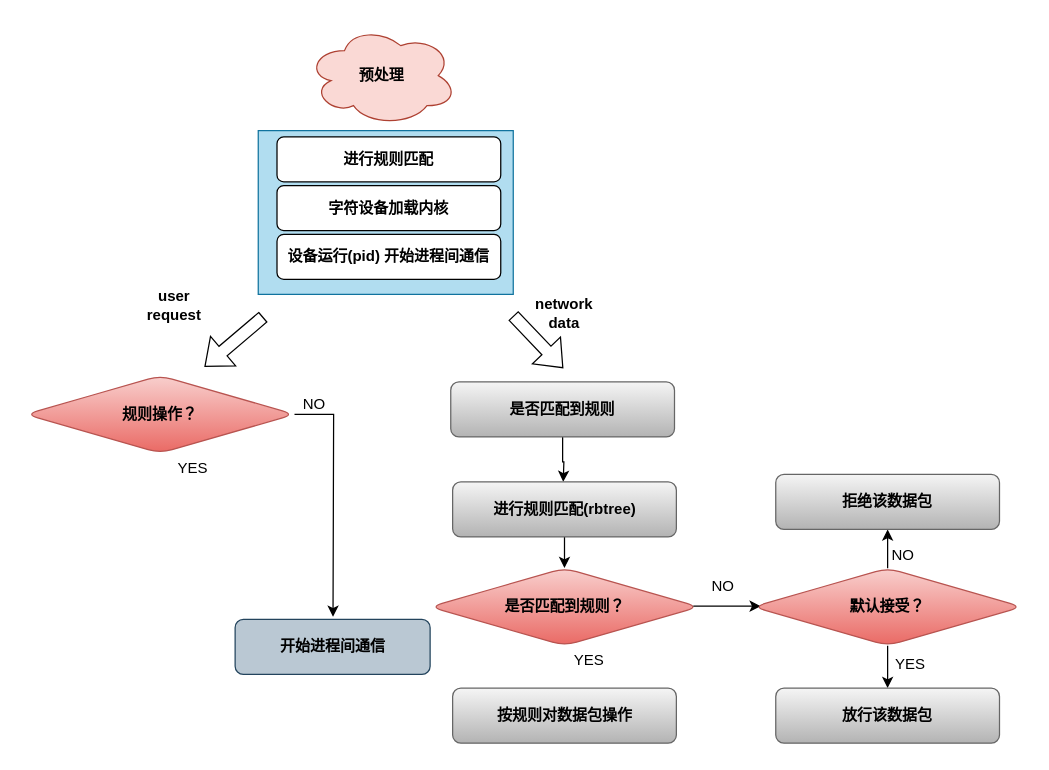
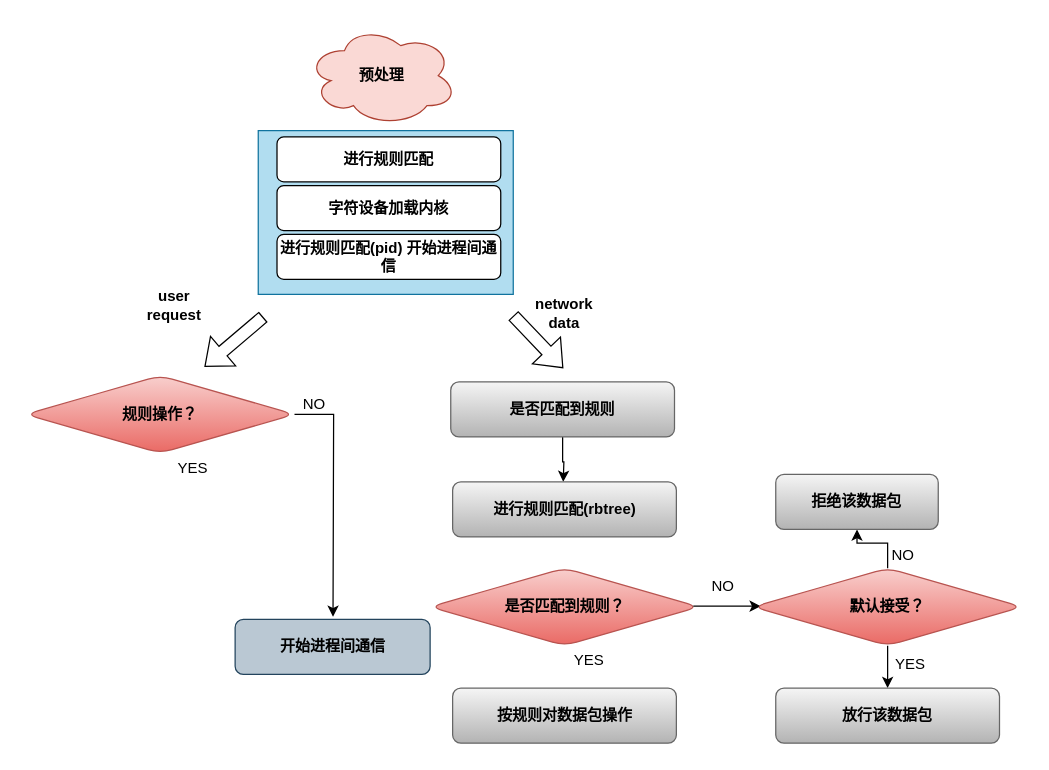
  <mxCell id="0" />
  <mxCell id="1" parent="0" />
  <mxCell id="2" value="" style="rounded=0;whiteSpace=wrap;html=1;fillColor=#b1ddf0;strokeColor=#10739e;fontStyle=1" vertex="1" parent="1"><mxGeometry x="206" y="104" width="204" height="131" as="geometry" /></mxCell>
  <mxCell id="3" value="字符设备加载内核" style="rounded=1;whiteSpace=wrap;html=1;fontStyle=1" vertex="1" parent="1"><mxGeometry x="221" y="148" width="179" height="36" as="geometry" /></mxCell>
  <mxCell id="4" value="预处理" style="ellipse;shape=cloud;whiteSpace=wrap;html=1;fillColor=#fad9d5;strokeColor=#ae4132;fontStyle=1" vertex="1" parent="1"><mxGeometry x="245" y="20" width="120" height="80" as="geometry" /></mxCell>
  <mxCell id="5" value="进行规则匹配" style="rounded=1;whiteSpace=wrap;html=1;fontStyle=1" vertex="1" parent="1"><mxGeometry x="221" y="109" width="179" height="36" as="geometry" /></mxCell>
- <mxCell id="6" value="设备运行(pid) 开始进程间通信" style="rounded=1;whiteSpace=wrap;html=1;fontFamily=Helvetica;fontStyle=1" vertex="1" parent="1"><mxGeometry x="221" y="187" width="179" height="36" as="geometry" /></mxCell>
+ <mxCell id="6" value="进行规则匹配(pid) 开始进程间通信" style="rounded=1;whiteSpace=wrap;html=1;fontFamily=Helvetica;fontStyle=1" vertex="1" parent="1"><mxGeometry x="221" y="187" width="179" height="36" as="geometry" /></mxCell>
  <mxCell id="7" value="" style="shape=flexArrow;endArrow=classic;html=1;rounded=0;" edge="1" parent="1"><mxGeometry width="50" height="50" relative="1" as="geometry"><mxPoint x="210" y="253" as="sourcePoint" /><mxPoint x="163" y="293" as="targetPoint" /></mxGeometry></mxCell>
  <mxCell id="8" value="" style="shape=flexArrow;endArrow=classic;html=1;rounded=0;" edge="1" parent="1"><mxGeometry width="50" height="50" relative="1" as="geometry"><mxPoint x="410" y="252" as="sourcePoint" /><mxPoint x="450" y="294" as="targetPoint" /></mxGeometry></mxCell>
  <mxCell id="9" value="user request" style="text;html=1;strokeColor=none;fillColor=none;align=center;verticalAlign=middle;whiteSpace=wrap;rounded=0;fontStyle=1" vertex="1" parent="1"><mxGeometry x="109" y="229" width="60" height="30" as="geometry" /></mxCell>
  <mxCell id="10" value="network&lt;br&gt;data" style="text;html=1;strokeColor=none;fillColor=none;align=center;verticalAlign=middle;whiteSpace=wrap;rounded=0;fontStyle=1" vertex="1" parent="1"><mxGeometry x="421" y="235" width="60" height="30" as="geometry" /></mxCell>
  <mxCell id="11" value="" style="edgeStyle=orthogonalEdgeStyle;rounded=0;orthogonalLoop=1;jettySize=auto;html=1;" edge="1" parent="1" source="12"><mxGeometry relative="1" as="geometry"><mxPoint x="450" y="385" as="targetPoint" /></mxGeometry></mxCell>
  <mxCell id="12" value="是否匹配到规则" style="rounded=1;whiteSpace=wrap;html=1;fontStyle=1;fillColor=#f5f5f5;gradientColor=#b3b3b3;strokeColor=#666666;" vertex="1" parent="1"><mxGeometry x="360" y="305" width="179" height="44" as="geometry" /></mxCell>
- <mxCell id="13" value="" style="edgeStyle=orthogonalEdgeStyle;rounded=0;orthogonalLoop=1;jettySize=auto;html=1;" edge="1" parent="1" source="14" target="15"><mxGeometry relative="1" as="geometry" /></mxCell>
  <mxCell id="14" value="进行规则匹配(rbtree)" style="rounded=1;whiteSpace=wrap;html=1;fontStyle=1;fillColor=#f5f5f5;gradientColor=#b3b3b3;strokeColor=#666666;" vertex="1" parent="1"><mxGeometry x="361.5" y="385" width="179" height="44" as="geometry" /></mxCell>
  <mxCell id="15" value="是否匹配到规则？" style="rhombus;whiteSpace=wrap;html=1;rounded=1;fontStyle=1;fillColor=#f8cecc;gradientColor=#ea6b66;strokeColor=#b85450;" vertex="1" parent="1"><mxGeometry x="343.5" y="454" width="215" height="62" as="geometry" /></mxCell>
  <mxCell id="16" value="" style="endArrow=classic;html=1;rounded=0;" edge="1" parent="1"><mxGeometry width="50" height="50" relative="1" as="geometry"><mxPoint x="554" y="484.41" as="sourcePoint" /><mxPoint x="608" y="484.41" as="targetPoint" /></mxGeometry></mxCell>
  <mxCell id="17" value="" style="edgeStyle=orthogonalEdgeStyle;rounded=0;orthogonalLoop=1;jettySize=auto;html=1;" edge="1" parent="1" source="19" target="21"><mxGeometry relative="1" as="geometry" /></mxCell>
  <mxCell id="18" value="" style="edgeStyle=orthogonalEdgeStyle;rounded=0;orthogonalLoop=1;jettySize=auto;html=1;" edge="1" parent="1" source="19" target="23"><mxGeometry relative="1" as="geometry" /></mxCell>
  <mxCell id="19" value="默认接受？" style="rhombus;whiteSpace=wrap;html=1;rounded=1;fontStyle=1;fillColor=#f8cecc;gradientColor=#ea6b66;strokeColor=#b85450;" vertex="1" parent="1"><mxGeometry x="602" y="454" width="215" height="62" as="geometry" /></mxCell>
  <mxCell id="20" value="NO" style="text;html=1;strokeColor=none;fillColor=none;align=center;verticalAlign=middle;whiteSpace=wrap;rounded=0;" vertex="1" parent="1"><mxGeometry x="548" y="454" width="60" height="30" as="geometry" /></mxCell>
  <mxCell id="21" value="放行该数据包" style="rounded=1;whiteSpace=wrap;html=1;fontStyle=1;fillColor=#f5f5f5;gradientColor=#b3b3b3;strokeColor=#666666;" vertex="1" parent="1"><mxGeometry x="620" y="550" width="179" height="44" as="geometry" /></mxCell>
  <mxCell id="22" value="YES" style="text;html=1;strokeColor=none;fillColor=none;align=center;verticalAlign=middle;whiteSpace=wrap;rounded=0;" vertex="1" parent="1"><mxGeometry x="698" y="516" width="60" height="30" as="geometry" /></mxCell>
- <mxCell id="23" value="拒绝该数据包" style="rounded=1;whiteSpace=wrap;html=1;fontStyle=1;fillColor=#f5f5f5;gradientColor=#b3b3b3;strokeColor=#666666;" vertex="1" parent="1"><mxGeometry x="620" y="379" width="179" height="44" as="geometry" /></mxCell>
+ <mxCell id="23" value="拒绝该数据包" style="rounded=1;whiteSpace=wrap;html=1;fontStyle=1;fillColor=#f5f5f5;gradientColor=#b3b3b3;strokeColor=#666666;" vertex="1" parent="1"><mxGeometry x="620" y="379" width="130" height="44" as="geometry" /></mxCell>
  <mxCell id="24" value="按规则对数据包操作" style="rounded=1;whiteSpace=wrap;html=1;fontStyle=1;fillColor=#f5f5f5;gradientColor=#b3b3b3;strokeColor=#666666;" vertex="1" parent="1"><mxGeometry x="361.5" y="550" width="179" height="44" as="geometry" /></mxCell>
  <mxCell id="25" value="YES" style="text;html=1;strokeColor=none;fillColor=none;align=center;verticalAlign=middle;whiteSpace=wrap;rounded=0;" vertex="1" parent="1"><mxGeometry x="441" y="513" width="60" height="30" as="geometry" /></mxCell>
  <mxCell id="26" style="edgeStyle=orthogonalEdgeStyle;rounded=0;orthogonalLoop=1;jettySize=auto;html=1;" edge="1" parent="1" source="27"><mxGeometry relative="1" as="geometry"><mxPoint x="265.824" y="492.941" as="targetPoint" /></mxGeometry></mxCell>
  <mxCell id="27" value="规则操作？" style="rhombus;whiteSpace=wrap;html=1;rounded=1;fillColor=#f8cecc;gradientColor=#ea6b66;strokeColor=#b85450;fontStyle=1" vertex="1" parent="1"><mxGeometry x="20" y="300" width="215" height="62" as="geometry" /></mxCell>
  <mxCell id="28" value="YES" style="text;html=1;strokeColor=none;fillColor=none;align=center;verticalAlign=middle;whiteSpace=wrap;rounded=0;" vertex="1" parent="1"><mxGeometry x="124" y="359" width="60" height="30" as="geometry" /></mxCell>
  <mxCell id="29" value="开始进程间通信" style="rounded=1;whiteSpace=wrap;html=1;fillColor=#bac8d3;strokeColor=#23445d;fontStyle=1" vertex="1" parent="1"><mxGeometry x="187.5" y="495" width="156" height="44" as="geometry" /></mxCell>
  <mxCell id="30" value="NO" style="text;html=1;strokeColor=none;fillColor=none;align=center;verticalAlign=middle;whiteSpace=wrap;rounded=0;" vertex="1" parent="1"><mxGeometry x="692" y="429" width="60" height="30" as="geometry" /></mxCell>
  <mxCell id="31" value="NO" style="text;html=1;strokeColor=none;fillColor=none;align=center;verticalAlign=middle;whiteSpace=wrap;rounded=0;" vertex="1" parent="1"><mxGeometry x="221" y="308" width="60" height="30" as="geometry" /></mxCell>
